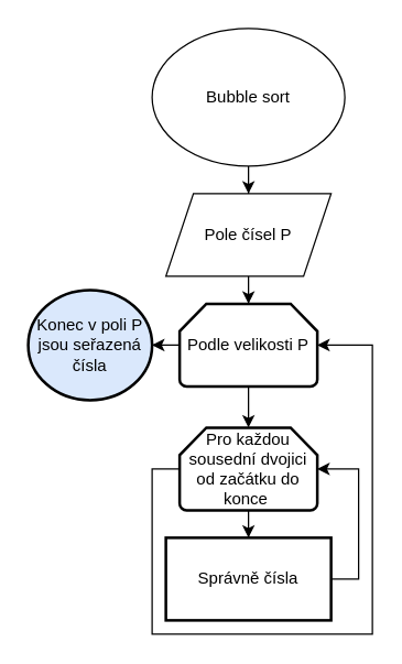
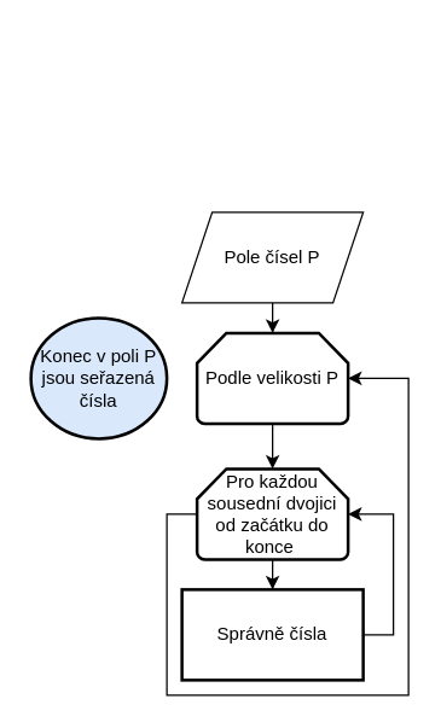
  <mxCell id="0" />
  <mxCell id="1" parent="0" />
- <mxCell id="2" value="" style="edgeStyle=orthogonalEdgeStyle;rounded=0;orthogonalLoop=1;jettySize=auto;html=1;" edge="1" parent="1" source="3" target="5"><mxGeometry relative="1" as="geometry" /></mxCell>
- <mxCell id="3" value="Bubble sort" style="ellipse;whiteSpace=wrap;html=1;" vertex="1" parent="1"><mxGeometry x="110" y="20" width="140" height="100" as="geometry" /></mxCell>
  <mxCell id="4" style="edgeStyle=orthogonalEdgeStyle;rounded=0;orthogonalLoop=1;jettySize=auto;html=1;" edge="1" parent="1" source="5" target="8"><mxGeometry relative="1" as="geometry" /></mxCell>
  <mxCell id="5" value="Pole čísel P" style="shape=parallelogram;perimeter=parallelogramPerimeter;whiteSpace=wrap;html=1;fixedSize=1;" vertex="1" parent="1"><mxGeometry x="120" y="140" width="120" height="60" as="geometry" /></mxCell>
  <mxCell id="6" value="" style="edgeStyle=orthogonalEdgeStyle;rounded=0;orthogonalLoop=1;jettySize=auto;html=1;" edge="1" parent="1" source="8" target="11"><mxGeometry relative="1" as="geometry" /></mxCell>
- <mxCell id="7" value="" style="edgeStyle=orthogonalEdgeStyle;rounded=0;orthogonalLoop=1;jettySize=auto;html=1;" edge="1" parent="1" source="8" target="14"><mxGeometry relative="1" as="geometry" /></mxCell>
  <mxCell id="8" value="Podle velikosti P" style="strokeWidth=2;html=1;shape=mxgraph.flowchart.loop_limit;whiteSpace=wrap;" vertex="1" parent="1"><mxGeometry x="130" y="220" width="100" height="60" as="geometry" /></mxCell>
  <mxCell id="9" value="" style="edgeStyle=orthogonalEdgeStyle;rounded=0;orthogonalLoop=1;jettySize=auto;html=1;" edge="1" parent="1" source="11" target="13"><mxGeometry relative="1" as="geometry" /></mxCell>
  <mxCell id="10" style="edgeStyle=orthogonalEdgeStyle;rounded=0;orthogonalLoop=1;jettySize=auto;html=1;" edge="1" parent="1" source="11" target="8"><mxGeometry relative="1" as="geometry"><Array as="points"><mxPoint x="110" y="340" /><mxPoint x="110" y="460" /><mxPoint x="270" y="460" /><mxPoint x="270" y="250" /></Array></mxGeometry></mxCell>
  <mxCell id="11" value="Pro každou sousední dvojici od začátku do konce&amp;nbsp;" style="strokeWidth=2;html=1;shape=mxgraph.flowchart.loop_limit;whiteSpace=wrap;" vertex="1" parent="1"><mxGeometry x="130" y="310" width="100" height="60" as="geometry" /></mxCell>
  <mxCell id="12" style="edgeStyle=orthogonalEdgeStyle;rounded=0;orthogonalLoop=1;jettySize=auto;html=1;" edge="1" parent="1" source="13" target="11"><mxGeometry relative="1" as="geometry"><Array as="points"><mxPoint x="260" y="420" /><mxPoint x="260" y="340" /></Array></mxGeometry></mxCell>
  <mxCell id="13" value="Správně čísla" style="whiteSpace=wrap;html=1;strokeWidth=2;" vertex="1" parent="1"><mxGeometry x="120" y="390" width="120" height="60" as="geometry" /></mxCell>
  <mxCell id="14" value="Konec v poli P jsou seřazená čísla" style="ellipse;whiteSpace=wrap;html=1;strokeWidth=2;fillColor=#dae8fc;" vertex="1" parent="1"><mxGeometry x="20" y="210" width="90" height="80" as="geometry" /></mxCell>
